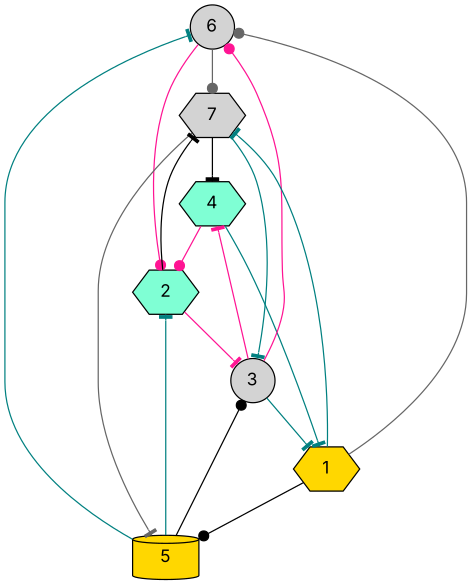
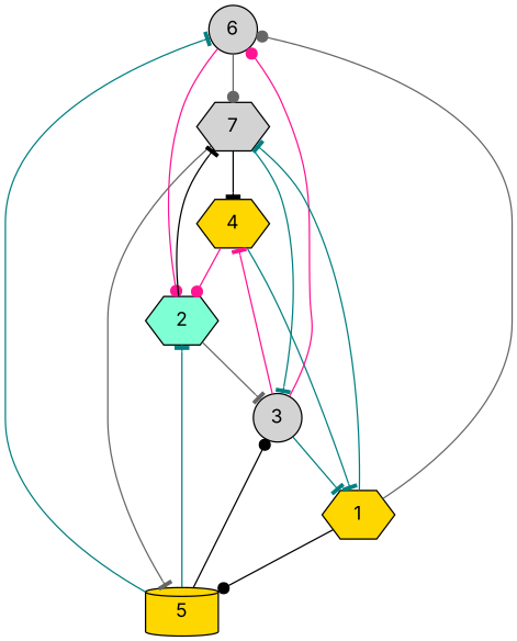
  digraph {
    fontname=Inter
    node [fillcolor=lightgrey fontname=Inter shape=hexagon style=filled]
    edge [arrowhead=tee color=teal fontname=Inter]
    6 [shape=circle]
    7
    2 [fillcolor=aquamarine]
-   4 [fillcolor=aquamarine]
+   4 [fillcolor=gold]
    5 [fillcolor=gold shape=cylinder]
    3 [shape=circle]
    1 [fillcolor=gold]
    6 -> 7 [arrowhead=dot color=gray40]
    6 -> 2 [arrowhead=dot color=deeppink]
    7 -> 4 [color=black]
    7 -> 5 [color=gray40]
    7 -> 3
    2 -> 7 [color=black]
-   2 -> 3 [color=deeppink]
+   2 -> 3 [color=gray40]
    4 -> 2 [arrowhead=dot color=deeppink]
    4 -> 1
    5 -> 6
    5 -> 2
    5 -> 3 [arrowhead=dot color=black]
    3 -> 6 [arrowhead=dot color=deeppink]
    3 -> 4 [color=deeppink]
    3 -> 1
    1 -> 6 [arrowhead=dot color=gray40]
    1 -> 7
    1 -> 5 [arrowhead=dot color=black]
  }
